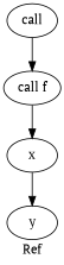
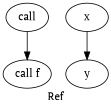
  digraph {
    fontname="PT Serif"
    label=Ref
    node [fontname="PT Serif"]
    edge [fontname="PT Serif"]
    n1 [label=call]
    n2 [label="call f"]
    n3 [label=x]
    n4 [label=y]
    n1 -> n2
-   n2 -> n3
    n3 -> n4
  }
